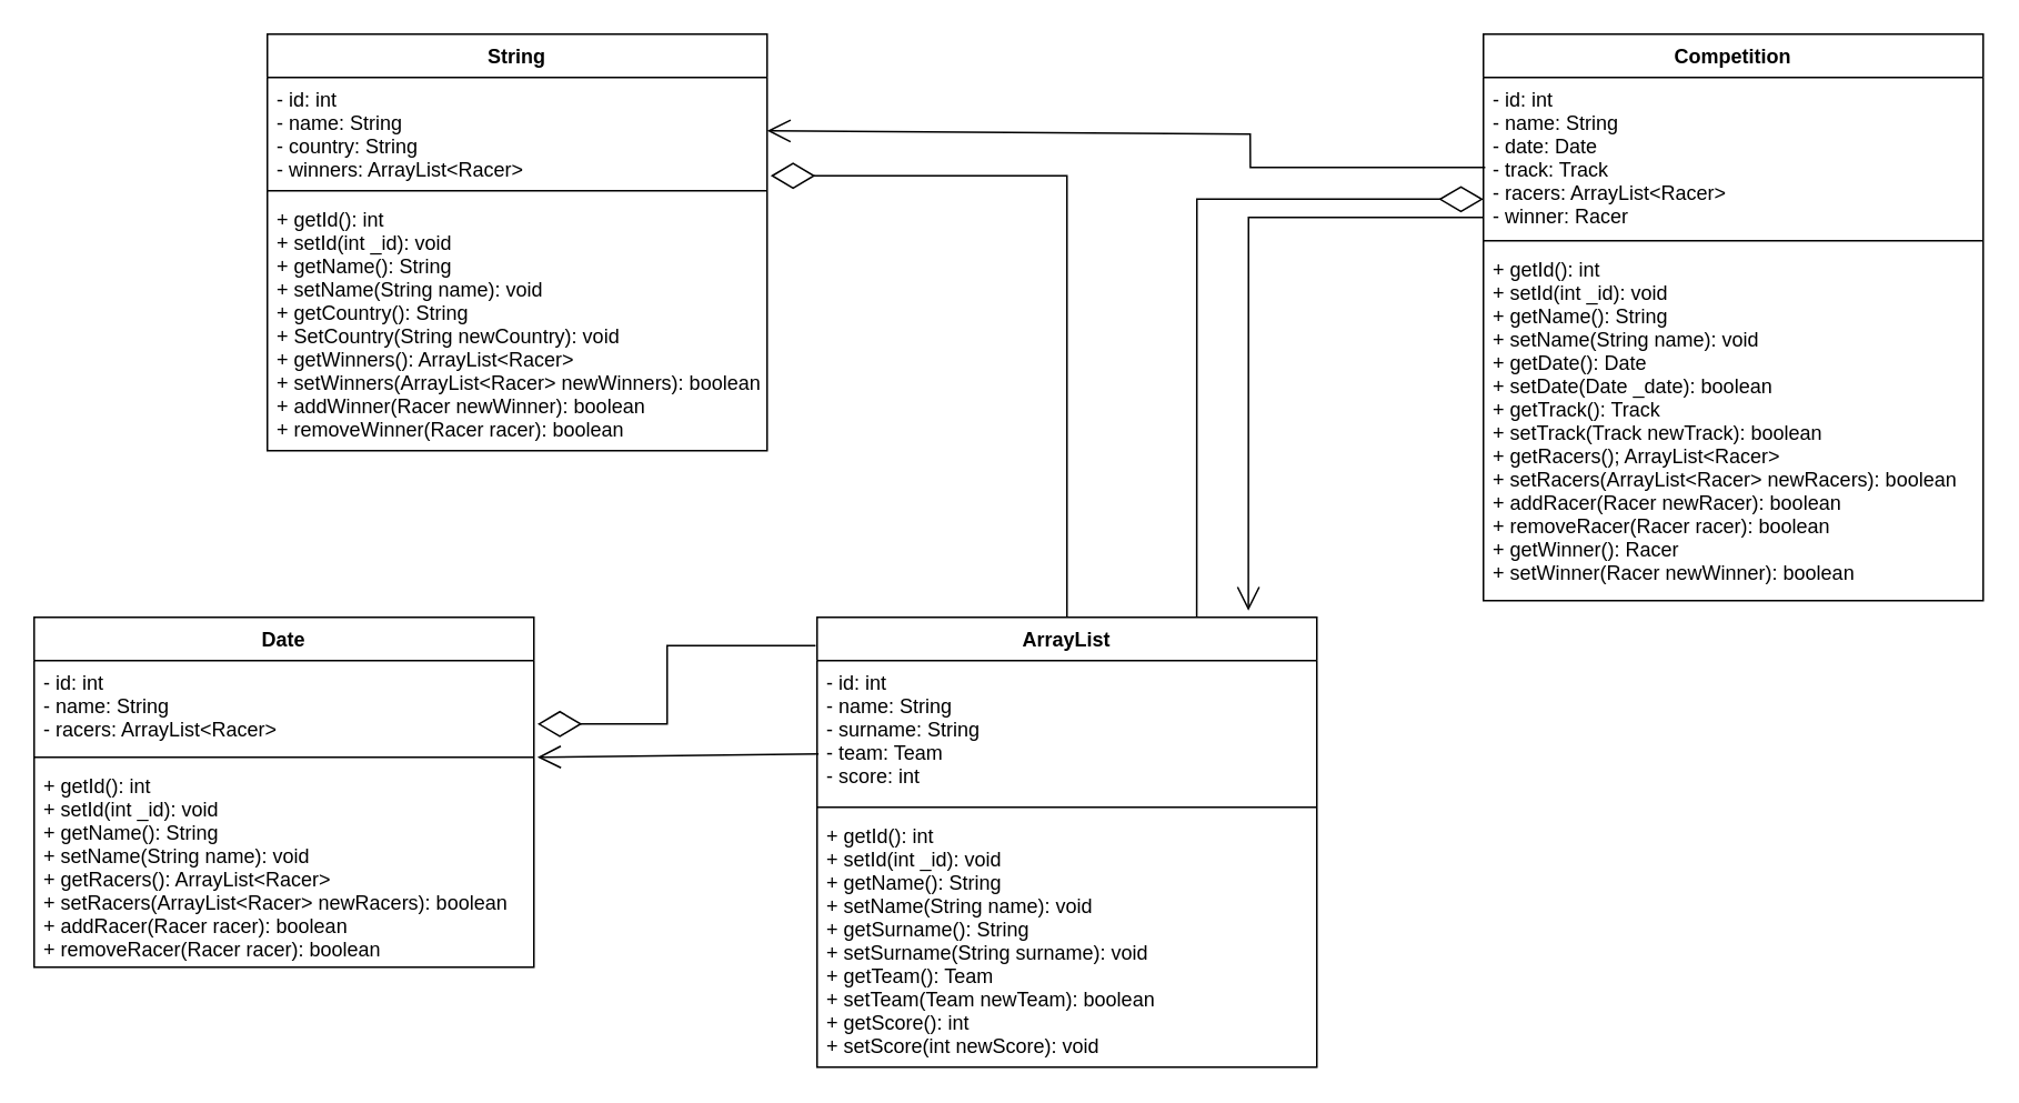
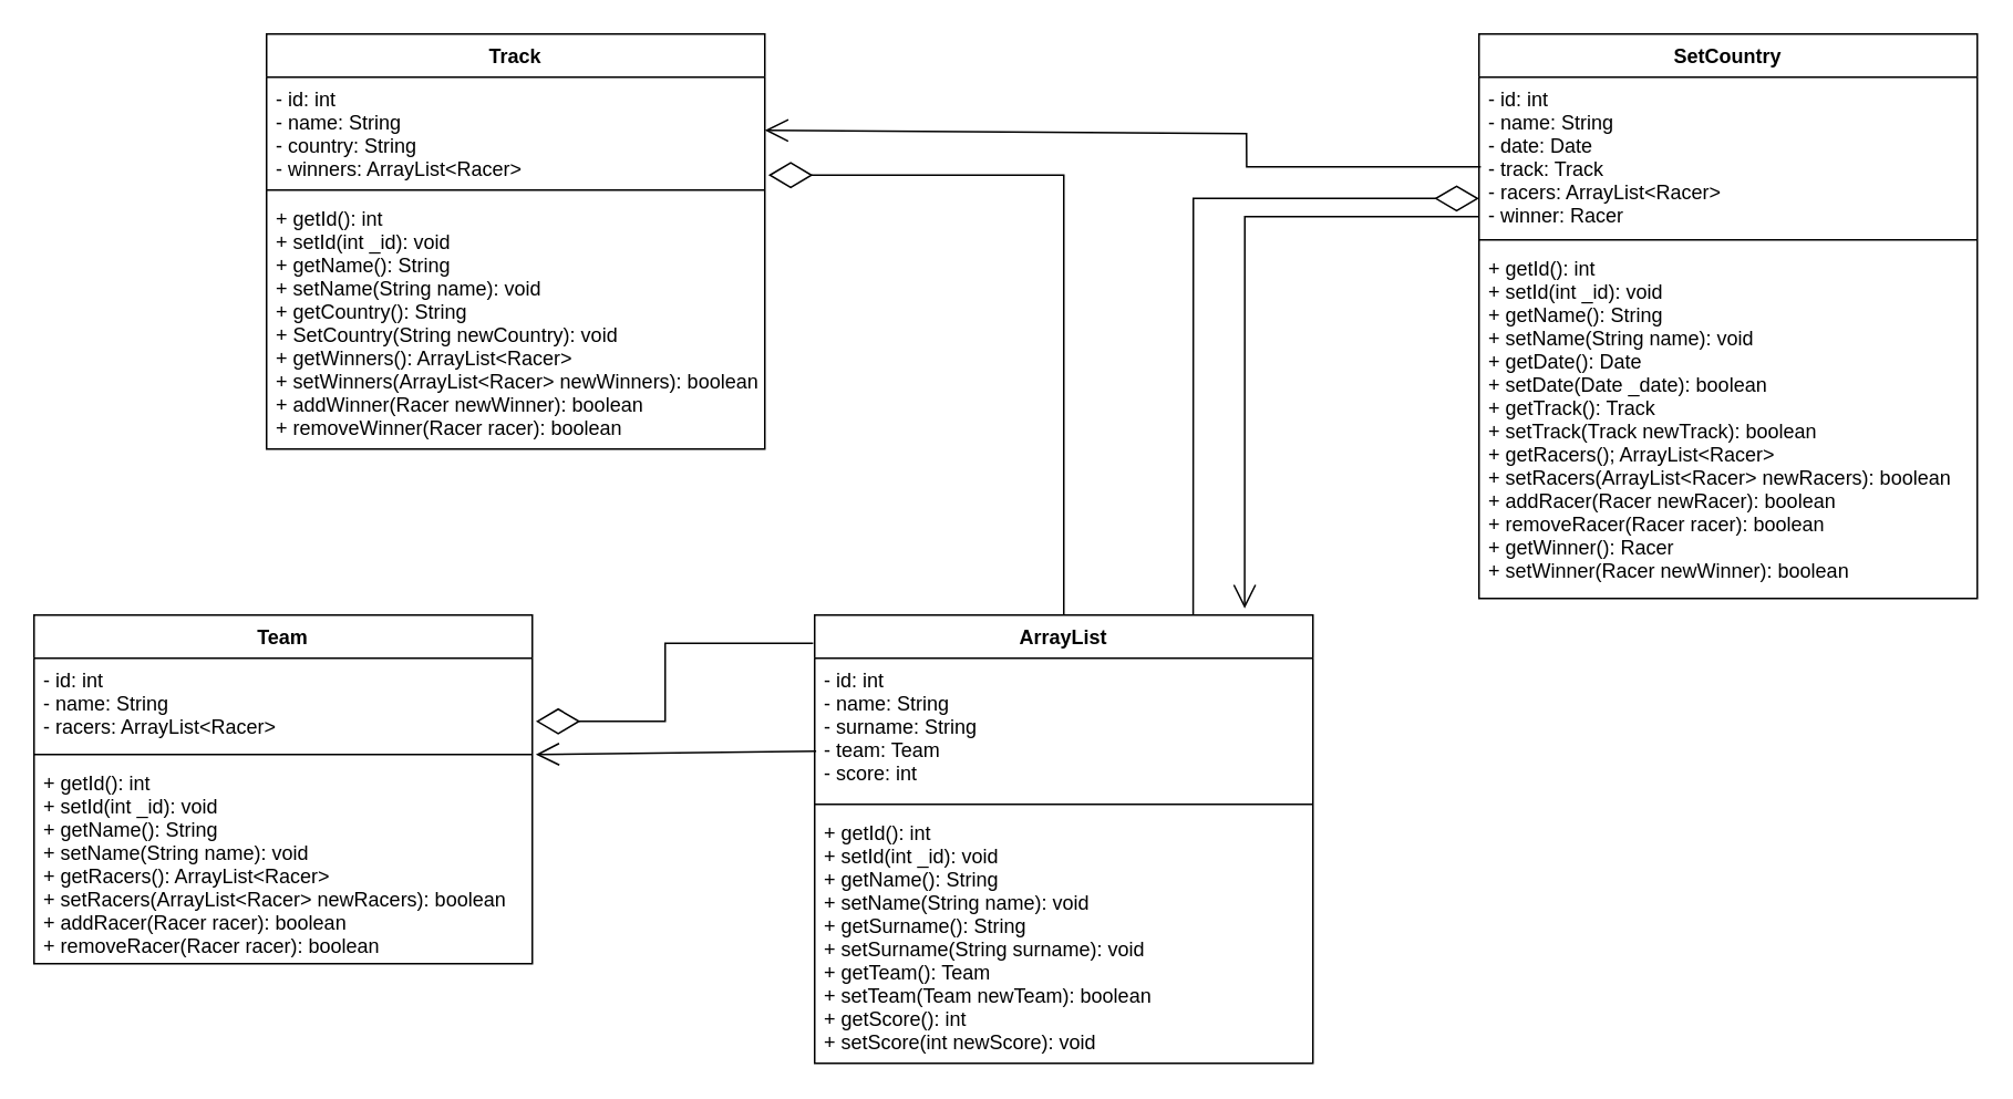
  <mxCell id="0" />
  <mxCell id="1" parent="0" />
- <mxCell id="2" value="Date" style="swimlane;fontStyle=1;align=center;verticalAlign=top;childLayout=stackLayout;horizontal=1;startSize=26;horizontalStack=0;resizeParent=1;resizeParentMax=0;resizeLast=0;collapsible=1;marginBottom=0;" vertex="1" parent="1"><mxGeometry y="370" width="300" height="210" as="geometry" x="20"><mxRectangle x="140" y="130" width="100" height="26" as="alternateBounds" /></mxGeometry></mxCell>
+ <mxCell id="2" value="Team" style="swimlane;fontStyle=1;align=center;verticalAlign=top;childLayout=stackLayout;horizontal=1;startSize=26;horizontalStack=0;resizeParent=1;resizeParentMax=0;resizeLast=0;collapsible=1;marginBottom=0;" vertex="1" parent="1"><mxGeometry y="370" width="300" height="210" as="geometry" x="20"><mxRectangle x="140" y="130" width="100" height="26" as="alternateBounds" /></mxGeometry></mxCell>
  <mxCell id="3" value="- id: int&#10;- name: String&#10;- racers: ArrayList&lt;Racer&gt;" style="text;strokeColor=none;fillColor=none;align=left;verticalAlign=top;spacingLeft=4;spacingRight=4;overflow=hidden;rotatable=0;points=[[0,0.5],[1,0.5]];portConstraint=eastwest;" vertex="1" parent="2"><mxGeometry y="26" width="300" height="54" as="geometry" /></mxCell>
  <mxCell id="4" value="" style="line;strokeWidth=1;fillColor=none;align=left;verticalAlign=middle;spacingTop=-1;spacingLeft=3;spacingRight=3;rotatable=0;labelPosition=right;points=[];portConstraint=eastwest;" vertex="1" parent="2"><mxGeometry y="80" width="300" height="8" as="geometry" /></mxCell>
  <mxCell id="5" value="+ getId(): int&#10;+ setId(int _id): void&#10;+ getName(): String&#10;+ setName(String name): void&#10;+ getRacers(): ArrayList&lt;Racer&gt;&#10;+ setRacers(ArrayList&lt;Racer&gt; newRacers): boolean&#10;+ addRacer(Racer racer): boolean&#10;+ removeRacer(Racer racer): boolean" style="text;strokeColor=none;fillColor=none;align=left;verticalAlign=top;spacingLeft=4;spacingRight=4;overflow=hidden;rotatable=0;points=[[0,0.5],[1,0.5]];portConstraint=eastwest;" vertex="1" parent="2"><mxGeometry y="88" width="300" height="122" as="geometry" /></mxCell>
  <mxCell id="6" value="ArrayList" style="swimlane;fontStyle=1;align=center;verticalAlign=top;childLayout=stackLayout;horizontal=1;startSize=26;horizontalStack=0;resizeParent=1;resizeParentMax=0;resizeLast=0;collapsible=1;marginBottom=0;" vertex="1" parent="1"><mxGeometry x="490" y="370" width="300" height="270" as="geometry"><mxRectangle x="140" y="130" width="100" height="26" as="alternateBounds" /></mxGeometry></mxCell>
  <mxCell id="7" value="- id: int&#10;- name: String&#10;- surname: String&#10;- team: Team&#10;- score: int" style="text;strokeColor=none;fillColor=none;align=left;verticalAlign=top;spacingLeft=4;spacingRight=4;overflow=hidden;rotatable=0;points=[[0,0.5],[1,0.5]];portConstraint=eastwest;" vertex="1" parent="6"><mxGeometry y="26" width="300" height="84" as="geometry" /></mxCell>
  <mxCell id="8" value="" style="line;strokeWidth=1;fillColor=none;align=left;verticalAlign=middle;spacingTop=-1;spacingLeft=3;spacingRight=3;rotatable=0;labelPosition=right;points=[];portConstraint=eastwest;" vertex="1" parent="6"><mxGeometry y="110" width="300" height="8" as="geometry" /></mxCell>
  <mxCell id="9" value="+ getId(): int&#10;+ setId(int _id): void&#10;+ getName(): String&#10;+ setName(String name): void&#10;+ getSurname(): String&#10;+ setSurname(String surname): void&#10;+ getTeam(): Team&#10;+ setTeam(Team newTeam): boolean&#10;+ getScore(): int&#10;+ setScore(int newScore): void" style="text;strokeColor=none;fillColor=none;align=left;verticalAlign=top;spacingLeft=4;spacingRight=4;overflow=hidden;rotatable=0;points=[[0,0.5],[1,0.5]];portConstraint=eastwest;" vertex="1" parent="6"><mxGeometry y="118" width="300" height="152" as="geometry" /></mxCell>
- <mxCell id="10" value="String" style="swimlane;fontStyle=1;align=center;verticalAlign=top;childLayout=stackLayout;horizontal=1;startSize=26;horizontalStack=0;resizeParent=1;resizeParentMax=0;resizeLast=0;collapsible=1;marginBottom=0;" vertex="1" parent="1"><mxGeometry x="160" y="20" width="300" height="250" as="geometry"><mxRectangle x="140" y="130" width="100" height="26" as="alternateBounds" /></mxGeometry></mxCell>
+ <mxCell id="10" value="Track" style="swimlane;fontStyle=1;align=center;verticalAlign=top;childLayout=stackLayout;horizontal=1;startSize=26;horizontalStack=0;resizeParent=1;resizeParentMax=0;resizeLast=0;collapsible=1;marginBottom=0;" vertex="1" parent="1"><mxGeometry x="160" y="20" width="300" height="250" as="geometry"><mxRectangle x="140" y="130" width="100" height="26" as="alternateBounds" /></mxGeometry></mxCell>
  <mxCell id="11" value="- id: int&#10;- name: String&#10;- country: String&#10;- winners: ArrayList&lt;Racer&gt;" style="text;strokeColor=none;fillColor=none;align=left;verticalAlign=top;spacingLeft=4;spacingRight=4;overflow=hidden;rotatable=0;points=[[0,0.5],[1,0.5]];portConstraint=eastwest;" vertex="1" parent="10"><mxGeometry y="26" width="300" height="64" as="geometry" /></mxCell>
  <mxCell id="12" value="" style="line;strokeWidth=1;fillColor=none;align=left;verticalAlign=middle;spacingTop=-1;spacingLeft=3;spacingRight=3;rotatable=0;labelPosition=right;points=[];portConstraint=eastwest;" vertex="1" parent="10"><mxGeometry y="90" width="300" height="8" as="geometry" /></mxCell>
  <mxCell id="13" value="+ getId(): int&#10;+ setId(int _id): void&#10;+ getName(): String&#10;+ setName(String name): void&#10;+ getCountry(): String&#10;+ SetCountry(String newCountry): void&#10;+ getWinners(): ArrayList&lt;Racer&gt;&#10;+ setWinners(ArrayList&lt;Racer&gt; newWinners): boolean&#10;+ addWinner(Racer newWinner): boolean&#10;+ removeWinner(Racer racer): boolean" style="text;strokeColor=none;fillColor=none;align=left;verticalAlign=top;spacingLeft=4;spacingRight=4;overflow=hidden;rotatable=0;points=[[0,0.5],[1,0.5]];portConstraint=eastwest;" vertex="1" parent="10"><mxGeometry y="98" width="300" height="152" as="geometry" /></mxCell>
- <mxCell id="14" value="Competition" style="swimlane;fontStyle=1;align=center;verticalAlign=top;childLayout=stackLayout;horizontal=1;startSize=26;horizontalStack=0;resizeParent=1;resizeParentMax=0;resizeLast=0;collapsible=1;marginBottom=0;" vertex="1" parent="1"><mxGeometry x="890" y="20" width="300" height="340" as="geometry"><mxRectangle x="140" y="130" width="100" height="26" as="alternateBounds" /></mxGeometry></mxCell>
+ <mxCell id="14" value="SetCountry" style="swimlane;fontStyle=1;align=center;verticalAlign=top;childLayout=stackLayout;horizontal=1;startSize=26;horizontalStack=0;resizeParent=1;resizeParentMax=0;resizeLast=0;collapsible=1;marginBottom=0;" vertex="1" parent="1"><mxGeometry x="890" y="20" width="300" height="340" as="geometry"><mxRectangle x="140" y="130" width="100" height="26" as="alternateBounds" /></mxGeometry></mxCell>
  <mxCell id="15" value="- id: int&#10;- name: String&#10;- date: Date&#10;- track: Track&#10;- racers: ArrayList&lt;Racer&gt;&#10;- winner: Racer" style="text;strokeColor=none;fillColor=none;align=left;verticalAlign=top;spacingLeft=4;spacingRight=4;overflow=hidden;rotatable=0;points=[[0,0.5],[1,0.5]];portConstraint=eastwest;" vertex="1" parent="14"><mxGeometry y="26" width="300" height="94" as="geometry" /></mxCell>
  <mxCell id="16" value="" style="line;strokeWidth=1;fillColor=none;align=left;verticalAlign=middle;spacingTop=-1;spacingLeft=3;spacingRight=3;rotatable=0;labelPosition=right;points=[];portConstraint=eastwest;" vertex="1" parent="14"><mxGeometry y="120" width="300" height="8" as="geometry" /></mxCell>
  <mxCell id="17" value="+ getId(): int&#10;+ setId(int _id): void&#10;+ getName(): String&#10;+ setName(String name): void&#10;+ getDate(): Date&#10;+ setDate(Date _date): boolean&#10;+ getTrack(): Track&#10;+ setTrack(Track newTrack): boolean&#10;+ getRacers(); ArrayList&lt;Racer&gt;&#10;+ setRacers(ArrayList&lt;Racer&gt; newRacers): boolean&#10;+ addRacer(Racer newRacer): boolean&#10;+ removeRacer(Racer racer): boolean&#10;+ getWinner(): Racer&#10;+ setWinner(Racer newWinner): boolean" style="text;strokeColor=none;fillColor=none;align=left;verticalAlign=top;spacingLeft=4;spacingRight=4;overflow=hidden;rotatable=0;points=[[0,0.5],[1,0.5]];portConstraint=eastwest;" vertex="1" parent="14"><mxGeometry y="128" width="300" height="212" as="geometry" /></mxCell>
  <mxCell id="18" value="" style="endArrow=open;endFill=1;endSize=12;html=1;exitX=0.003;exitY=0.667;exitDx=0;exitDy=0;exitPerimeter=0;entryX=1.007;entryY=1.074;entryDx=0;entryDy=0;entryPerimeter=0;" edge="1" parent="1" source="7" target="3"><mxGeometry width="160" relative="1" as="geometry"><mxPoint x="403.5" y="470" as="sourcePoint" /><mxPoint x="360" y="410" as="targetPoint" /></mxGeometry></mxCell>
  <mxCell id="19" value="" style="endArrow=diamondThin;endFill=0;endSize=24;html=1;entryX=1.007;entryY=0.704;entryDx=0;entryDy=0;exitX=-0.003;exitY=0.063;exitDx=0;exitDy=0;exitPerimeter=0;rounded=0;entryPerimeter=0;" edge="1" parent="1" source="6" target="3"><mxGeometry width="160" relative="1" as="geometry"><mxPoint x="390" y="350" as="sourcePoint" /><mxPoint x="550" y="350" as="targetPoint" /><Array as="points"><mxPoint x="400" y="387" /><mxPoint x="400" y="434" /></Array></mxGeometry></mxCell>
  <mxCell id="20" value="" style="endArrow=diamondThin;endFill=0;endSize=24;html=1;entryX=1.007;entryY=0.922;entryDx=0;entryDy=0;exitX=0.5;exitY=0;exitDx=0;exitDy=0;rounded=0;entryPerimeter=0;" edge="1" parent="1" source="6" target="11"><mxGeometry width="160" relative="1" as="geometry"><mxPoint x="637" y="260.01" as="sourcePoint" /><mxPoint x="470" y="307.016" as="targetPoint" /><Array as="points"><mxPoint x="640" y="105" /><mxPoint x="548" y="105" /></Array></mxGeometry></mxCell>
  <mxCell id="21" value="" style="endArrow=diamondThin;endFill=0;endSize=24;html=1;entryX=0;entryY=0.777;entryDx=0;entryDy=0;exitX=0.5;exitY=0;exitDx=0;exitDy=0;rounded=0;entryPerimeter=0;" edge="1" parent="1" target="15"><mxGeometry width="160" relative="1" as="geometry"><mxPoint x="717.9" y="370" as="sourcePoint" /><mxPoint x="540" y="105.008" as="targetPoint" /><Array as="points"><mxPoint x="718" y="119" /></Array></mxGeometry></mxCell>
  <mxCell id="22" value="" style="endArrow=open;endFill=1;endSize=12;html=1;exitX=0.003;exitY=0.667;exitDx=0;exitDy=0;exitPerimeter=0;entryX=0.863;entryY=-0.015;entryDx=0;entryDy=0;entryPerimeter=0;rounded=0;" edge="1" parent="1" target="6"><mxGeometry width="160" relative="1" as="geometry"><mxPoint x="890" y="129.998" as="sourcePoint" /><mxPoint x="721.2" y="131.966" as="targetPoint" /><Array as="points"><mxPoint x="749" y="130" /></Array></mxGeometry></mxCell>
  <mxCell id="23" value="" style="endArrow=open;endFill=1;endSize=12;html=1;exitX=0.003;exitY=0.667;exitDx=0;exitDy=0;exitPerimeter=0;entryX=1;entryY=0.5;entryDx=0;entryDy=0;rounded=0;" edge="1" parent="1" target="11"><mxGeometry width="160" relative="1" as="geometry"><mxPoint x="891.1" y="99.998" as="sourcePoint" /><mxPoint x="750" y="335.95" as="targetPoint" /><Array as="points"><mxPoint x="750.1" y="100" /><mxPoint x="750" y="80" /></Array></mxGeometry></mxCell>
